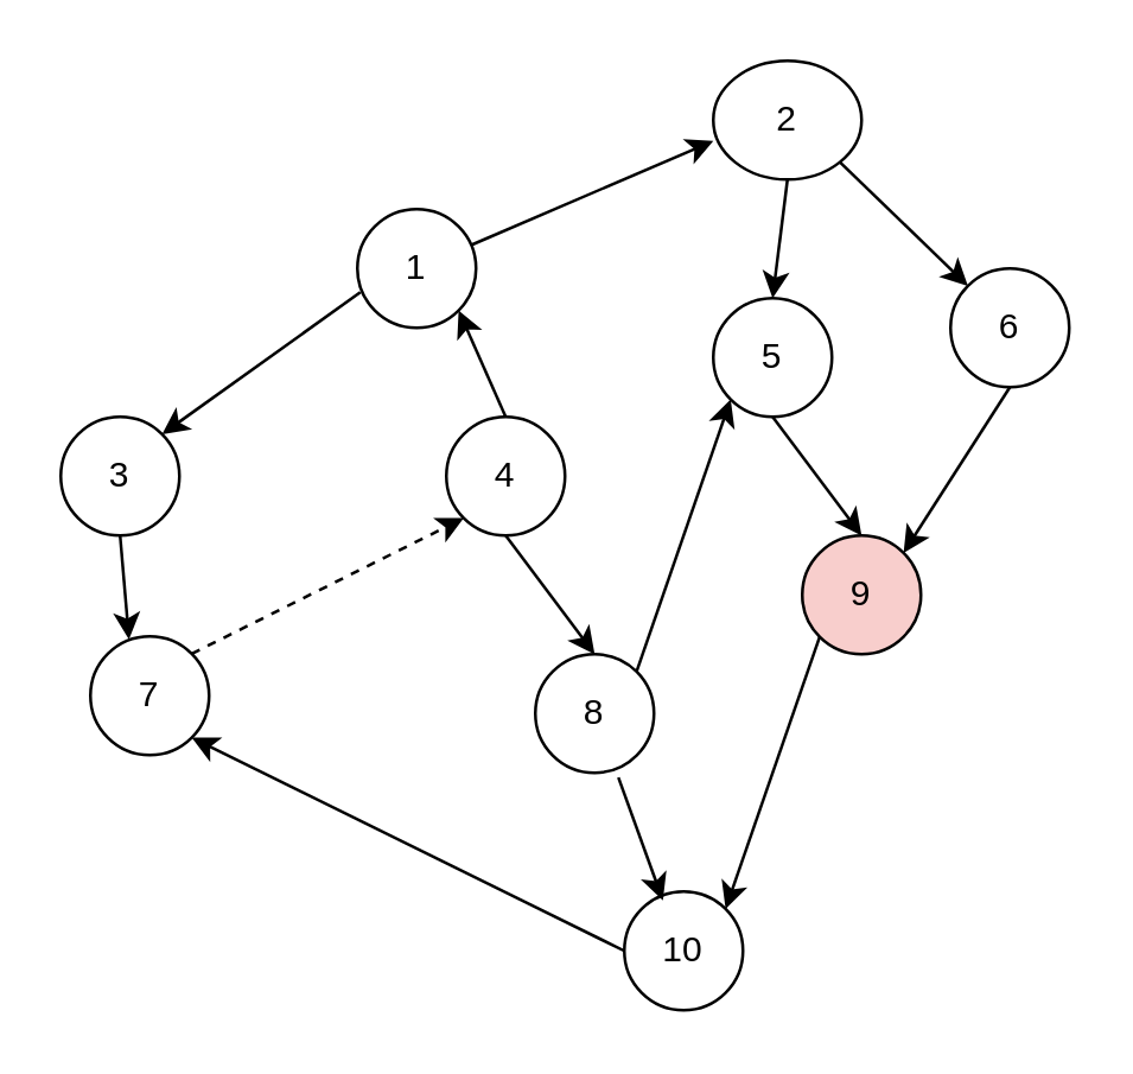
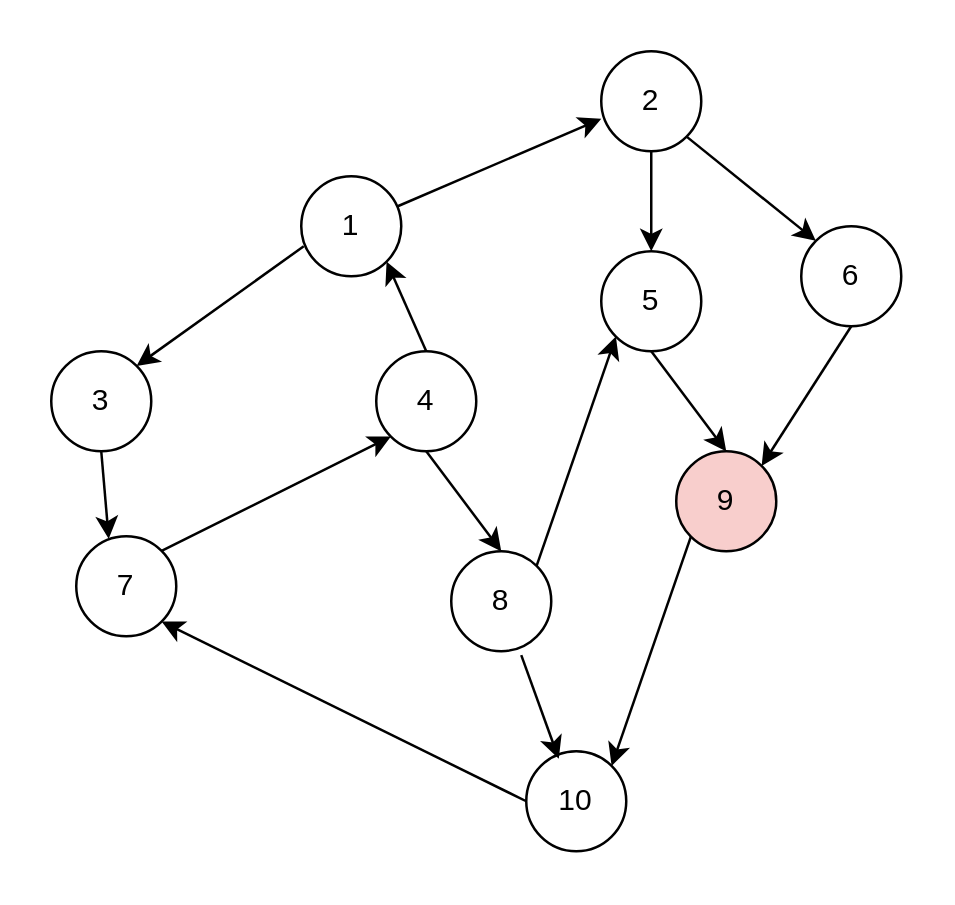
  <mxCell id="0" />
  <mxCell id="1" parent="0" />
  <mxCell id="2" value="1" style="ellipse;whiteSpace=wrap;html=1;aspect=fixed;" vertex="1" parent="1"><mxGeometry x="120" y="70" width="40" height="40" as="geometry" /></mxCell>
- <mxCell id="3" value="2" style="ellipse;whiteSpace=wrap;html=1;aspect=fixed;" vertex="1" parent="1"><mxGeometry x="240" y="20" width="50" height="40" as="geometry" /></mxCell>
+ <mxCell id="3" value="2" style="ellipse;whiteSpace=wrap;html=1;aspect=fixed;" vertex="1" parent="1"><mxGeometry x="240" y="20" width="40" height="40" as="geometry" /></mxCell>
  <mxCell id="4" value="3" style="ellipse;whiteSpace=wrap;html=1;aspect=fixed;" vertex="1" parent="1"><mxGeometry x="20" y="140" width="40" height="40" as="geometry" /></mxCell>
  <mxCell id="5" value="4" style="ellipse;whiteSpace=wrap;html=1;aspect=fixed;" vertex="1" parent="1"><mxGeometry x="150" y="140" width="40" height="40" as="geometry" /></mxCell>
  <mxCell id="6" value="5" style="ellipse;whiteSpace=wrap;html=1;aspect=fixed;" vertex="1" parent="1"><mxGeometry x="240" y="100" width="40" height="40" as="geometry" /></mxCell>
  <mxCell id="7" value="6" style="ellipse;whiteSpace=wrap;html=1;aspect=fixed;" vertex="1" parent="1"><mxGeometry x="320" y="90" width="40" height="40" as="geometry" /></mxCell>
  <mxCell id="8" value="7" style="ellipse;whiteSpace=wrap;html=1;aspect=fixed;" vertex="1" parent="1"><mxGeometry x="30" y="214" width="40" height="40" as="geometry" /></mxCell>
  <mxCell id="9" value="8" style="ellipse;whiteSpace=wrap;html=1;aspect=fixed;" vertex="1" parent="1"><mxGeometry x="180" y="220" width="40" height="40" as="geometry" /></mxCell>
  <mxCell id="10" value="9" style="ellipse;whiteSpace=wrap;html=1;aspect=fixed;fillColor=#f8cecc;" vertex="1" parent="1"><mxGeometry x="270" y="180" width="40" height="40" as="geometry" /></mxCell>
  <mxCell id="11" value="10" style="ellipse;whiteSpace=wrap;html=1;aspect=fixed;" vertex="1" parent="1"><mxGeometry x="210" y="300" width="40" height="40" as="geometry" /></mxCell>
  <mxCell id="12" value="" style="endArrow=classic;html=1;rounded=0;entryX=0;entryY=0.675;entryDx=0;entryDy=0;entryPerimeter=0;" edge="1" parent="1" source="2" target="3"><mxGeometry width="50" height="50" relative="1" as="geometry"><mxPoint x="160" y="60" as="sourcePoint" /><mxPoint x="210" y="10" as="targetPoint" /></mxGeometry></mxCell>
  <mxCell id="13" value="" style="endArrow=classic;html=1;rounded=0;exitX=0.025;exitY=0.7;exitDx=0;exitDy=0;exitPerimeter=0;entryX=1;entryY=0;entryDx=0;entryDy=0;" edge="1" parent="1" source="2" target="4"><mxGeometry width="50" height="50" relative="1" as="geometry"><mxPoint x="-10" y="100" as="sourcePoint" /><mxPoint x="40" y="50" as="targetPoint" /></mxGeometry></mxCell>
  <mxCell id="14" value="" style="endArrow=classic;html=1;rounded=0;exitX=0.5;exitY=1;exitDx=0;exitDy=0;entryX=0.5;entryY=0;entryDx=0;entryDy=0;" edge="1" parent="1" source="3" target="6"><mxGeometry width="50" height="50" relative="1" as="geometry"><mxPoint x="370" y="40" as="sourcePoint" /><mxPoint x="420" y="-10" as="targetPoint" /></mxGeometry></mxCell>
  <mxCell id="15" value="" style="endArrow=classic;html=1;rounded=0;exitX=1;exitY=1;exitDx=0;exitDy=0;entryX=0;entryY=0;entryDx=0;entryDy=0;" edge="1" parent="1" source="3" target="7"><mxGeometry width="50" height="50" relative="1" as="geometry"><mxPoint x="390" y="30" as="sourcePoint" /><mxPoint x="440" y="-20" as="targetPoint" /></mxGeometry></mxCell>
  <mxCell id="16" value="" style="endArrow=classic;html=1;rounded=0;exitX=0.5;exitY=0;exitDx=0;exitDy=0;entryX=1;entryY=1;entryDx=0;entryDy=0;" edge="1" parent="1" source="5" target="2"><mxGeometry width="50" height="50" relative="1" as="geometry"><mxPoint x="160" y="-10" as="sourcePoint" /><mxPoint x="210" y="-60" as="targetPoint" /></mxGeometry></mxCell>
  <mxCell id="17" value="" style="endArrow=classic;html=1;rounded=0;exitX=0.5;exitY=1;exitDx=0;exitDy=0;entryX=0.325;entryY=0.025;entryDx=0;entryDy=0;entryPerimeter=0;" edge="1" parent="1" source="4" target="8"><mxGeometry width="50" height="50" relative="1" as="geometry"><mxPoint x="-10" y="120" as="sourcePoint" /><mxPoint x="40" y="70" as="targetPoint" /></mxGeometry></mxCell>
  <mxCell id="18" value="" style="endArrow=classic;html=1;rounded=0;exitX=0;exitY=0.5;exitDx=0;exitDy=0;entryX=1;entryY=1;entryDx=0;entryDy=0;" edge="1" parent="1" source="11" target="8"><mxGeometry width="50" height="50" relative="1" as="geometry"><mxPoint x="150" y="390" as="sourcePoint" /><mxPoint x="200" y="340" as="targetPoint" /></mxGeometry></mxCell>
  <mxCell id="19" value="" style="endArrow=classic;html=1;rounded=0;entryX=0.325;entryY=0.075;entryDx=0;entryDy=0;exitX=0.7;exitY=1.038;exitDx=0;exitDy=0;entryPerimeter=0;exitPerimeter=0;" edge="1" parent="1" source="9" target="11"><mxGeometry width="50" height="50" relative="1" as="geometry"><mxPoint x="190" y="260" as="sourcePoint" /><mxPoint x="260" y="370" as="targetPoint" /></mxGeometry></mxCell>
- <mxCell id="20" value="" style="endArrow=classic;html=1;rounded=0;exitX=1;exitY=0;exitDx=0;exitDy=0;entryX=0;entryY=1;entryDx=0;entryDy=0;dashed=1;" edge="1" parent="1" source="8" target="5"><mxGeometry width="50" height="50" relative="1" as="geometry"><mxPoint x="-10" y="370" as="sourcePoint" /><mxPoint x="40" y="320" as="targetPoint" /></mxGeometry></mxCell>
+ <mxCell id="20" value="" style="endArrow=classic;html=1;rounded=0;exitX=1;exitY=0;exitDx=0;exitDy=0;entryX=0;entryY=1;entryDx=0;entryDy=0;" edge="1" parent="1" source="8" target="5"><mxGeometry width="50" height="50" relative="1" as="geometry"><mxPoint x="-10" y="370" as="sourcePoint" /><mxPoint x="40" y="320" as="targetPoint" /></mxGeometry></mxCell>
  <mxCell id="21" value="" style="endArrow=classic;html=1;rounded=0;exitX=0.5;exitY=1;exitDx=0;exitDy=0;entryX=0.5;entryY=0;entryDx=0;entryDy=0;" edge="1" parent="1" source="5" target="9"><mxGeometry width="50" height="50" relative="1" as="geometry"><mxPoint x="220" y="470" as="sourcePoint" /><mxPoint x="270" y="420" as="targetPoint" /></mxGeometry></mxCell>
  <mxCell id="22" value="" style="endArrow=classic;html=1;rounded=0;exitX=0;exitY=1;exitDx=0;exitDy=0;entryX=1;entryY=0;entryDx=0;entryDy=0;" edge="1" parent="1" source="10" target="11"><mxGeometry width="50" height="50" relative="1" as="geometry"><mxPoint x="330" y="260" as="sourcePoint" /><mxPoint x="380" y="210" as="targetPoint" /></mxGeometry></mxCell>
  <mxCell id="23" value="" style="endArrow=classic;html=1;rounded=0;exitX=0.5;exitY=1;exitDx=0;exitDy=0;entryX=0.5;entryY=0;entryDx=0;entryDy=0;" edge="1" parent="1" source="6" target="10"><mxGeometry width="50" height="50" relative="1" as="geometry"><mxPoint x="370" y="210" as="sourcePoint" /><mxPoint x="420" y="160" as="targetPoint" /></mxGeometry></mxCell>
  <mxCell id="24" value="" style="endArrow=classic;html=1;rounded=0;exitX=0.5;exitY=1;exitDx=0;exitDy=0;entryX=1;entryY=0;entryDx=0;entryDy=0;" edge="1" parent="1" source="7" target="10"><mxGeometry width="50" height="50" relative="1" as="geometry"><mxPoint x="520" y="180" as="sourcePoint" /><mxPoint x="570" y="130" as="targetPoint" /></mxGeometry></mxCell>
  <mxCell id="25" value="" style="endArrow=classic;html=1;rounded=0;exitX=1;exitY=0;exitDx=0;exitDy=0;entryX=0;entryY=1;entryDx=0;entryDy=0;" edge="1" parent="1" source="9" target="6"><mxGeometry width="50" height="50" relative="1" as="geometry"><mxPoint x="210" y="220" as="sourcePoint" /><mxPoint x="260" y="170" as="targetPoint" /></mxGeometry></mxCell>
